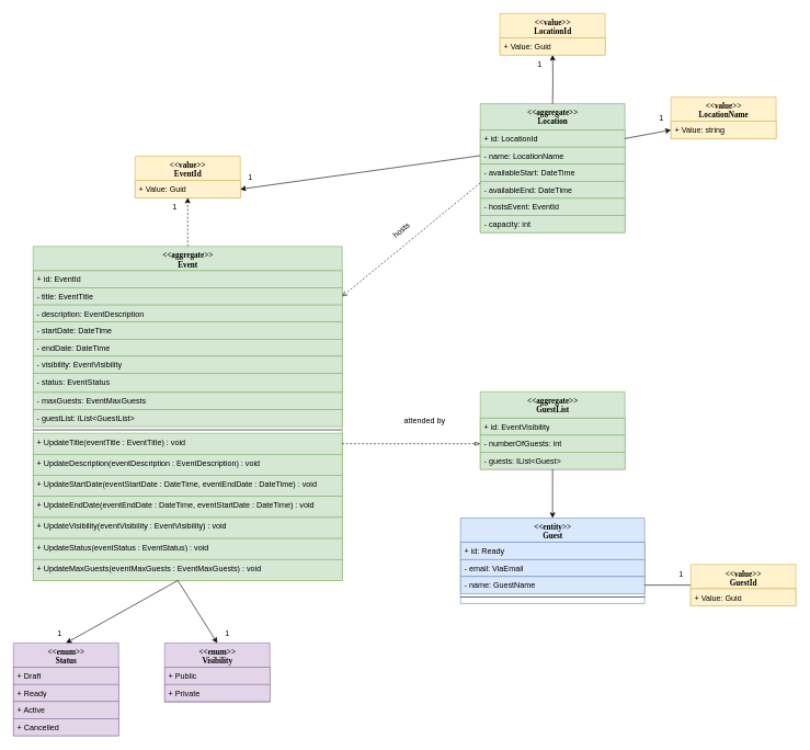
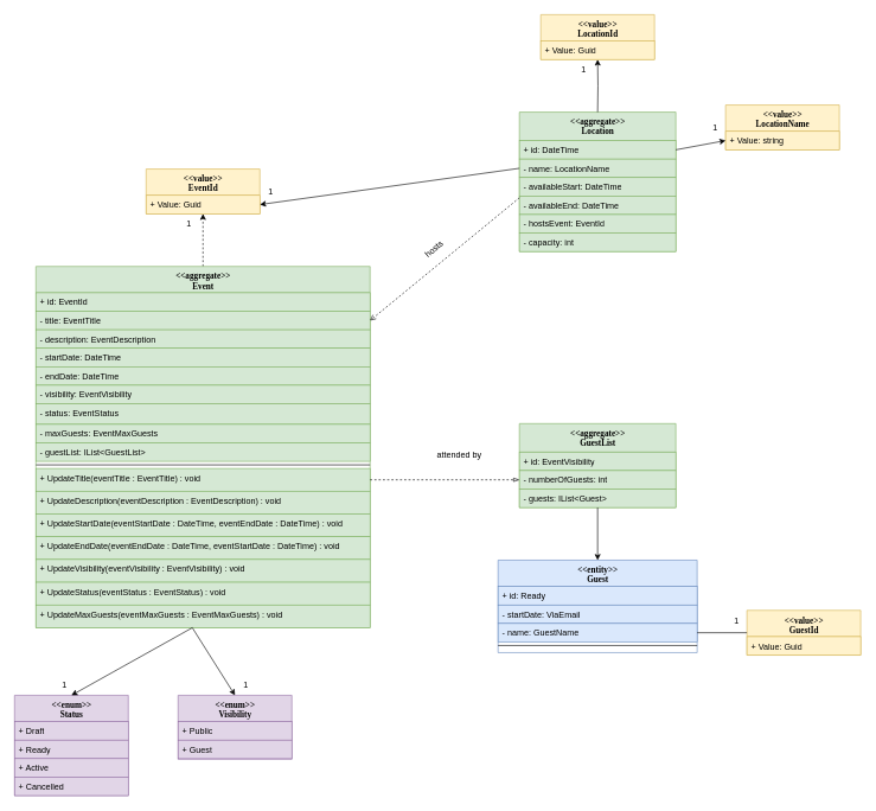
  <mxCell id="0" />
  <mxCell id="1" parent="0" />
  <mxCell id="2" style="edgeStyle=orthogonalEdgeStyle;rounded=0;orthogonalLoop=1;jettySize=auto;html=1;exitX=0.5;exitY=0;exitDx=0;exitDy=0;entryX=0.5;entryY=1;entryDx=0;entryDy=0;dashed=1;" edge="1" parent="1" source="3" target="25"><mxGeometry relative="1" as="geometry" /></mxCell>
  <mxCell id="3" value="&amp;lt;&amp;lt;aggregate&amp;gt;&amp;gt;&lt;div&gt;Event&lt;/div&gt;" style="swimlane;html=1;fontStyle=1;align=center;verticalAlign=top;childLayout=stackLayout;horizontal=1;startSize=37;horizontalStack=0;resizeParent=1;resizeLast=0;collapsible=1;marginBottom=0;swimlaneFillColor=#ffffff;rounded=0;shadow=0;comic=0;labelBackgroundColor=none;strokeWidth=1;fillColor=#d5e8d4;fontFamily=Verdana;fontSize=12;strokeColor=#82b366;" parent="1" vertex="1"><mxGeometry x="50" y="374" width="470" height="508" as="geometry" /></mxCell>
  <mxCell id="4" value="+ id: EventId" style="text;html=1;strokeColor=#82b366;fillColor=#d5e8d4;align=left;verticalAlign=top;spacingLeft=4;spacingRight=4;whiteSpace=wrap;overflow=hidden;rotatable=0;points=[[0,0.5],[1,0.5]];portConstraint=eastwest;" parent="3" vertex="1"><mxGeometry y="37" width="470" height="26" as="geometry" /></mxCell>
  <mxCell id="5" value="- title: EventTitle" style="text;html=1;strokeColor=#82b366;fillColor=#d5e8d4;align=left;verticalAlign=top;spacingLeft=4;spacingRight=4;whiteSpace=wrap;overflow=hidden;rotatable=0;points=[[0,0.5],[1,0.5]];portConstraint=eastwest;" parent="3" vertex="1"><mxGeometry y="63" width="470" height="26" as="geometry" /></mxCell>
  <mxCell id="6" value="- description: EventDescription" style="text;html=1;strokeColor=#82b366;fillColor=#d5e8d4;align=left;verticalAlign=top;spacingLeft=4;spacingRight=4;whiteSpace=wrap;overflow=hidden;rotatable=0;points=[[0,0.5],[1,0.5]];portConstraint=eastwest;" parent="3" vertex="1"><mxGeometry y="89" width="470" height="26" as="geometry" /></mxCell>
  <mxCell id="7" value="- startDate: DateTime" style="text;html=1;strokeColor=#82b366;fillColor=#d5e8d4;align=left;verticalAlign=top;spacingLeft=4;spacingRight=4;whiteSpace=wrap;overflow=hidden;rotatable=0;points=[[0,0.5],[1,0.5]];portConstraint=eastwest;" parent="3" vertex="1"><mxGeometry y="115" width="470" height="26" as="geometry" /></mxCell>
  <mxCell id="8" value="- endDate: DateTime" style="text;html=1;strokeColor=#82b366;fillColor=#d5e8d4;align=left;verticalAlign=top;spacingLeft=4;spacingRight=4;whiteSpace=wrap;overflow=hidden;rotatable=0;points=[[0,0.5],[1,0.5]];portConstraint=eastwest;" parent="3" vertex="1"><mxGeometry y="141" width="470" height="26" as="geometry" /></mxCell>
  <mxCell id="9" value="- visibility: EventVisibility" style="text;html=1;strokeColor=#82b366;fillColor=#d5e8d4;align=left;verticalAlign=top;spacingLeft=4;spacingRight=4;whiteSpace=wrap;overflow=hidden;rotatable=0;points=[[0,0.5],[1,0.5]];portConstraint=eastwest;" vertex="1" parent="3"><mxGeometry y="167" width="470" height="26" as="geometry" /></mxCell>
  <mxCell id="10" value="- status: EventStatus" style="text;html=1;strokeColor=#82b366;fillColor=#d5e8d4;align=left;verticalAlign=top;spacingLeft=4;spacingRight=4;whiteSpace=wrap;overflow=hidden;rotatable=0;points=[[0,0.5],[1,0.5]];portConstraint=eastwest;" vertex="1" parent="3"><mxGeometry y="193" width="470" height="29" as="geometry" /></mxCell>
  <mxCell id="11" value="- maxGuests: EventMaxGuests" style="text;html=1;strokeColor=#82b366;fillColor=#d5e8d4;align=left;verticalAlign=top;spacingLeft=4;spacingRight=4;whiteSpace=wrap;overflow=hidden;rotatable=0;points=[[0,0.5],[1,0.5]];portConstraint=eastwest;" parent="3" vertex="1"><mxGeometry y="222" width="470" height="26" as="geometry" /></mxCell>
  <mxCell id="12" value="- guestList: IList&amp;lt;GuestList&amp;gt;" style="text;html=1;strokeColor=#82b366;fillColor=#d5e8d4;align=left;verticalAlign=top;spacingLeft=4;spacingRight=4;whiteSpace=wrap;overflow=hidden;rotatable=0;points=[[0,0.5],[1,0.5]];portConstraint=eastwest;" vertex="1" parent="3"><mxGeometry y="248" width="470" height="26" as="geometry" /></mxCell>
  <mxCell id="13" value="" style="line;html=1;strokeWidth=1;fillColor=none;align=left;verticalAlign=middle;spacingTop=-1;spacingLeft=3;spacingRight=3;rotatable=0;labelPosition=right;points=[];portConstraint=eastwest;" parent="3" vertex="1"><mxGeometry y="274" width="470" height="10" as="geometry" /></mxCell>
  <mxCell id="14" value="+ UpdateTitle(eventTitle : EventTitle) : void" style="text;html=1;strokeColor=#82b366;fillColor=#d5e8d4;align=left;verticalAlign=top;spacingLeft=4;spacingRight=4;whiteSpace=wrap;overflow=hidden;rotatable=0;points=[[0,0.5],[1,0.5]];portConstraint=eastwest;" vertex="1" parent="3"><mxGeometry y="284" width="470" height="32" as="geometry" /></mxCell>
  <mxCell id="15" value="+ UpdateDescription(eventDescription : EventDescription) : void" style="text;html=1;strokeColor=#82b366;fillColor=#d5e8d4;align=left;verticalAlign=top;spacingLeft=4;spacingRight=4;whiteSpace=wrap;overflow=hidden;rotatable=0;points=[[0,0.5],[1,0.5]];portConstraint=eastwest;" vertex="1" parent="3"><mxGeometry y="316" width="470" height="32" as="geometry" /></mxCell>
  <mxCell id="16" value="+ UpdateStartDate(eventStartDate : DateTime, eventEndDate : DateTime) : void" style="text;html=1;strokeColor=#82b366;fillColor=#d5e8d4;align=left;verticalAlign=top;spacingLeft=4;spacingRight=4;whiteSpace=wrap;overflow=hidden;rotatable=0;points=[[0,0.5],[1,0.5]];portConstraint=eastwest;" vertex="1" parent="3"><mxGeometry y="348" width="470" height="32" as="geometry" /></mxCell>
  <mxCell id="17" value="+ UpdateEndDate(eventEndDate : DateTime, eventStartDate : DateTime) : void" style="text;html=1;strokeColor=#82b366;fillColor=#d5e8d4;align=left;verticalAlign=top;spacingLeft=4;spacingRight=4;whiteSpace=wrap;overflow=hidden;rotatable=0;points=[[0,0.5],[1,0.5]];portConstraint=eastwest;" vertex="1" parent="3"><mxGeometry y="380" width="470" height="32" as="geometry" /></mxCell>
  <mxCell id="18" value="+ UpdateVisibility(eventVisibility : EventVisibility) : void" style="text;html=1;strokeColor=#82b366;fillColor=#d5e8d4;align=left;verticalAlign=top;spacingLeft=4;spacingRight=4;whiteSpace=wrap;overflow=hidden;rotatable=0;points=[[0,0.5],[1,0.5]];portConstraint=eastwest;" vertex="1" parent="3"><mxGeometry y="412" width="470" height="32" as="geometry" /></mxCell>
  <mxCell id="19" value="+ UpdateStatus(eventStatus : EventStatus) : void" style="text;html=1;strokeColor=#82b366;fillColor=#d5e8d4;align=left;verticalAlign=top;spacingLeft=4;spacingRight=4;whiteSpace=wrap;overflow=hidden;rotatable=0;points=[[0,0.5],[1,0.5]];portConstraint=eastwest;" vertex="1" parent="3"><mxGeometry y="444" width="470" height="32" as="geometry" /></mxCell>
  <mxCell id="20" value="+ UpdateMaxGuests(eventMaxGuests : EventMaxGuests) : void" style="text;html=1;strokeColor=#82b366;fillColor=#d5e8d4;align=left;verticalAlign=top;spacingLeft=4;spacingRight=4;whiteSpace=wrap;overflow=hidden;rotatable=0;points=[[0,0.5],[1,0.5]];portConstraint=eastwest;" vertex="1" parent="3"><mxGeometry y="476" width="470" height="32" as="geometry" /></mxCell>
  <mxCell id="21" value="&amp;lt;&amp;lt;aggregate&amp;gt;&amp;gt;&lt;div&gt;GuestList&lt;/div&gt;" style="swimlane;html=1;fontStyle=1;align=center;verticalAlign=top;childLayout=stackLayout;horizontal=1;startSize=40;horizontalStack=0;resizeParent=1;resizeLast=0;collapsible=1;marginBottom=0;swimlaneFillColor=#ffffff;rounded=0;shadow=0;comic=0;labelBackgroundColor=none;strokeWidth=1;fillColor=#d5e8d4;fontFamily=Verdana;fontSize=12;strokeColor=#82b366;" parent="1" vertex="1"><mxGeometry x="730" y="595" width="220" height="118" as="geometry" /></mxCell>
  <mxCell id="22" value="+ id: EventVisibility" style="text;html=1;strokeColor=#82b366;fillColor=#d5e8d4;align=left;verticalAlign=top;spacingLeft=4;spacingRight=4;whiteSpace=wrap;overflow=hidden;rotatable=0;points=[[0,0.5],[1,0.5]];portConstraint=eastwest;" parent="21" vertex="1"><mxGeometry y="40" width="220" height="26" as="geometry" /></mxCell>
  <mxCell id="23" value="- numberOfGuests: int" style="text;html=1;strokeColor=#82b366;fillColor=#d5e8d4;align=left;verticalAlign=top;spacingLeft=4;spacingRight=4;whiteSpace=wrap;overflow=hidden;rotatable=0;points=[[0,0.5],[1,0.5]];portConstraint=eastwest;" parent="21" vertex="1"><mxGeometry y="66" width="220" height="26" as="geometry" /></mxCell>
  <mxCell id="24" value="- guests: IList&amp;lt;Guest&amp;gt;" style="text;html=1;strokeColor=#82b366;fillColor=#d5e8d4;align=left;verticalAlign=top;spacingLeft=4;spacingRight=4;whiteSpace=wrap;overflow=hidden;rotatable=0;points=[[0,0.5],[1,0.5]];portConstraint=eastwest;" parent="21" vertex="1"><mxGeometry y="92" width="220" height="26" as="geometry" /></mxCell>
  <mxCell id="25" value="&amp;lt;&amp;lt;value&amp;gt;&amp;gt;&lt;div&gt;EventId&lt;/div&gt;" style="swimlane;html=1;fontStyle=1;align=center;verticalAlign=top;childLayout=stackLayout;horizontal=1;startSize=37;horizontalStack=0;resizeParent=1;resizeLast=0;collapsible=1;marginBottom=0;swimlaneFillColor=#ffffff;rounded=0;shadow=0;comic=0;labelBackgroundColor=none;strokeWidth=1;fontFamily=Verdana;fontSize=12;fillColor=#fff2cc;strokeColor=#d6b656;" vertex="1" parent="1"><mxGeometry x="205" y="237" width="160" height="63" as="geometry" /></mxCell>
  <mxCell id="26" value="+ Value: Guid" style="text;html=1;strokeColor=#d6b656;fillColor=#fff2cc;align=left;verticalAlign=top;spacingLeft=4;spacingRight=4;whiteSpace=wrap;overflow=hidden;rotatable=0;points=[[0,0.5],[1,0.5]];portConstraint=eastwest;" vertex="1" parent="25"><mxGeometry y="37" width="160" height="26" as="geometry" /></mxCell>
  <mxCell id="27" value="1" style="text;html=1;align=center;verticalAlign=middle;resizable=0;points=[];autosize=1;strokeColor=none;fillColor=none;" vertex="1" parent="1"><mxGeometry x="250" y="300" width="30" height="30" as="geometry" /></mxCell>
  <mxCell id="28" value="&amp;lt;&amp;lt;entity&amp;gt;&amp;gt;&lt;div&gt;Guest&lt;/div&gt;" style="swimlane;html=1;fontStyle=1;align=center;verticalAlign=top;childLayout=stackLayout;horizontal=1;startSize=37;horizontalStack=0;resizeParent=1;resizeLast=0;collapsible=1;marginBottom=0;swimlaneFillColor=#ffffff;rounded=0;shadow=0;comic=0;labelBackgroundColor=none;strokeWidth=1;fillColor=#dae8fc;fontFamily=Verdana;fontSize=12;strokeColor=#6c8ebf;" vertex="1" parent="1"><mxGeometry x="700" y="787" width="280" height="130" as="geometry" /></mxCell>
  <mxCell id="29" value="+ id: Ready" style="text;html=1;strokeColor=#6c8ebf;fillColor=#dae8fc;align=left;verticalAlign=top;spacingLeft=4;spacingRight=4;whiteSpace=wrap;overflow=hidden;rotatable=0;points=[[0,0.5],[1,0.5]];portConstraint=eastwest;" vertex="1" parent="28"><mxGeometry y="37" width="280" height="26" as="geometry" /></mxCell>
- <mxCell id="30" value="- email: ViaEmail" style="text;html=1;strokeColor=#6c8ebf;fillColor=#dae8fc;align=left;verticalAlign=top;spacingLeft=4;spacingRight=4;whiteSpace=wrap;overflow=hidden;rotatable=0;points=[[0,0.5],[1,0.5]];portConstraint=eastwest;" vertex="1" parent="28"><mxGeometry y="63" width="280" height="26" as="geometry" /></mxCell>
+ <mxCell id="30" value="- startDate: ViaEmail" style="text;html=1;strokeColor=#6c8ebf;fillColor=#dae8fc;align=left;verticalAlign=top;spacingLeft=4;spacingRight=4;whiteSpace=wrap;overflow=hidden;rotatable=0;points=[[0,0.5],[1,0.5]];portConstraint=eastwest;" vertex="1" parent="28"><mxGeometry y="63" width="280" height="26" as="geometry" /></mxCell>
  <mxCell id="31" value="- name: GuestName" style="text;html=1;strokeColor=#6c8ebf;fillColor=#dae8fc;align=left;verticalAlign=top;spacingLeft=4;spacingRight=4;whiteSpace=wrap;overflow=hidden;rotatable=0;points=[[0,0.5],[1,0.5]];portConstraint=eastwest;" vertex="1" parent="28"><mxGeometry y="89" width="280" height="26" as="geometry" /></mxCell>
  <mxCell id="32" value="" style="line;html=1;strokeWidth=1;fillColor=none;align=left;verticalAlign=middle;spacingTop=-1;spacingLeft=3;spacingRight=3;rotatable=0;labelPosition=right;points=[];portConstraint=eastwest;" vertex="1" parent="28"><mxGeometry y="115" width="280" height="10" as="geometry" /></mxCell>
  <mxCell id="33" value="&amp;lt;&amp;lt;value&amp;gt;&amp;gt;&lt;div&gt;GuestId&lt;/div&gt;" style="swimlane;html=1;fontStyle=1;align=center;verticalAlign=top;childLayout=stackLayout;horizontal=1;startSize=37;horizontalStack=0;resizeParent=1;resizeLast=0;collapsible=1;marginBottom=0;swimlaneFillColor=#ffffff;rounded=0;shadow=0;comic=0;labelBackgroundColor=none;strokeWidth=1;fontFamily=Verdana;fontSize=12;fillColor=#fff2cc;strokeColor=#d6b656;" vertex="1" parent="1"><mxGeometry x="1050" y="857.5" width="160" height="63" as="geometry" /></mxCell>
  <mxCell id="34" value="+ Value: Guid" style="text;html=1;strokeColor=#d6b656;fillColor=#fff2cc;align=left;verticalAlign=top;spacingLeft=4;spacingRight=4;whiteSpace=wrap;overflow=hidden;rotatable=0;points=[[0,0.5],[1,0.5]];portConstraint=eastwest;" vertex="1" parent="33"><mxGeometry y="37" width="160" height="26" as="geometry" /></mxCell>
  <mxCell id="35" style="edgeStyle=orthogonalEdgeStyle;rounded=0;orthogonalLoop=1;jettySize=auto;html=1;entryX=0;entryY=0.5;entryDx=0;entryDy=0;endArrow=none;" edge="1" parent="1" source="31" target="33"><mxGeometry relative="1" as="geometry" /></mxCell>
  <mxCell id="36" value="1" style="text;html=1;align=center;verticalAlign=middle;resizable=0;points=[];autosize=1;strokeColor=none;fillColor=none;" vertex="1" parent="1"><mxGeometry x="1020" y="857.5" width="30" height="30" as="geometry" /></mxCell>
  <mxCell id="37" value="&amp;lt;&amp;lt;enum&amp;gt;&amp;gt;&lt;div&gt;Status&lt;/div&gt;" style="swimlane;html=1;fontStyle=1;align=center;verticalAlign=top;childLayout=stackLayout;horizontal=1;startSize=37;horizontalStack=0;resizeParent=1;resizeLast=0;collapsible=1;marginBottom=0;swimlaneFillColor=#ffffff;rounded=0;shadow=0;comic=0;labelBackgroundColor=none;strokeWidth=1;fontFamily=Verdana;fontSize=12;fillColor=#e1d5e7;strokeColor=#9673a6;" vertex="1" parent="1"><mxGeometry x="20" y="977" width="160" height="141" as="geometry" /></mxCell>
  <mxCell id="38" value="+ Draft" style="text;html=1;strokeColor=#9673a6;fillColor=#e1d5e7;align=left;verticalAlign=top;spacingLeft=4;spacingRight=4;whiteSpace=wrap;overflow=hidden;rotatable=0;points=[[0,0.5],[1,0.5]];portConstraint=eastwest;" vertex="1" parent="37"><mxGeometry y="37" width="160" height="26" as="geometry" /></mxCell>
  <mxCell id="39" value="+ Ready" style="text;html=1;strokeColor=#9673a6;fillColor=#e1d5e7;align=left;verticalAlign=top;spacingLeft=4;spacingRight=4;whiteSpace=wrap;overflow=hidden;rotatable=0;points=[[0,0.5],[1,0.5]];portConstraint=eastwest;" vertex="1" parent="37"><mxGeometry y="63" width="160" height="26" as="geometry" /></mxCell>
  <mxCell id="40" value="+ Active" style="text;html=1;strokeColor=#9673a6;fillColor=#e1d5e7;align=left;verticalAlign=top;spacingLeft=4;spacingRight=4;whiteSpace=wrap;overflow=hidden;rotatable=0;points=[[0,0.5],[1,0.5]];portConstraint=eastwest;" vertex="1" parent="37"><mxGeometry y="89" width="160" height="26" as="geometry" /></mxCell>
  <mxCell id="41" value="+ Cancelled" style="text;html=1;strokeColor=#9673a6;fillColor=#e1d5e7;align=left;verticalAlign=top;spacingLeft=4;spacingRight=4;whiteSpace=wrap;overflow=hidden;rotatable=0;points=[[0,0.5],[1,0.5]];portConstraint=eastwest;" vertex="1" parent="37"><mxGeometry y="115" width="160" height="26" as="geometry" /></mxCell>
  <mxCell id="42" value="&amp;lt;&amp;lt;enum&amp;gt;&amp;gt;&lt;div&gt;Visibility&lt;/div&gt;" style="swimlane;html=1;fontStyle=1;align=center;verticalAlign=top;childLayout=stackLayout;horizontal=1;startSize=37;horizontalStack=0;resizeParent=1;resizeLast=0;collapsible=1;marginBottom=0;swimlaneFillColor=#ffffff;rounded=0;shadow=0;comic=0;labelBackgroundColor=none;strokeWidth=1;fontFamily=Verdana;fontSize=12;fillColor=#e1d5e7;strokeColor=#9673a6;" vertex="1" parent="1"><mxGeometry x="250" y="977" width="160" height="90" as="geometry" /></mxCell>
  <mxCell id="43" value="+ Public" style="text;html=1;strokeColor=#9673a6;fillColor=#e1d5e7;align=left;verticalAlign=top;spacingLeft=4;spacingRight=4;whiteSpace=wrap;overflow=hidden;rotatable=0;points=[[0,0.5],[1,0.5]];portConstraint=eastwest;" vertex="1" parent="42"><mxGeometry y="37" width="160" height="26" as="geometry" /></mxCell>
- <mxCell id="44" value="+ Private" style="text;html=1;strokeColor=#9673a6;fillColor=#e1d5e7;align=left;verticalAlign=top;spacingLeft=4;spacingRight=4;whiteSpace=wrap;overflow=hidden;rotatable=0;points=[[0,0.5],[1,0.5]];portConstraint=eastwest;" vertex="1" parent="42"><mxGeometry y="63" width="160" height="26" as="geometry" /></mxCell>
+ <mxCell id="44" value="+ Guest" style="text;html=1;strokeColor=#9673a6;fillColor=#e1d5e7;align=left;verticalAlign=top;spacingLeft=4;spacingRight=4;whiteSpace=wrap;overflow=hidden;rotatable=0;points=[[0,0.5],[1,0.5]];portConstraint=eastwest;" vertex="1" parent="42"><mxGeometry y="63" width="160" height="26" as="geometry" /></mxCell>
  <mxCell id="45" value="" style="endArrow=classic;html=1;rounded=0;entryX=0.5;entryY=0;entryDx=0;entryDy=0;" edge="1" parent="1" target="37"><mxGeometry width="50" height="50" relative="1" as="geometry"><mxPoint x="270" y="882" as="sourcePoint" /><mxPoint x="220" y="942" as="targetPoint" /></mxGeometry></mxCell>
  <mxCell id="46" value="" style="endArrow=classic;html=1;rounded=0;entryX=0.5;entryY=0;entryDx=0;entryDy=0;" edge="1" parent="1" target="42"><mxGeometry width="50" height="50" relative="1" as="geometry"><mxPoint x="270" y="882" as="sourcePoint" /><mxPoint x="250" y="1042" as="targetPoint" /></mxGeometry></mxCell>
  <mxCell id="47" value="1" style="text;html=1;align=center;verticalAlign=middle;resizable=0;points=[];autosize=1;strokeColor=none;fillColor=none;" vertex="1" parent="1"><mxGeometry x="330" y="947" width="30" height="30" as="geometry" /></mxCell>
  <mxCell id="48" value="1" style="text;html=1;align=center;verticalAlign=middle;resizable=0;points=[];autosize=1;strokeColor=none;fillColor=none;" vertex="1" parent="1"><mxGeometry x="75" y="947" width="30" height="30" as="geometry" /></mxCell>
  <mxCell id="49" style="edgeStyle=orthogonalEdgeStyle;rounded=0;orthogonalLoop=1;jettySize=auto;html=1;entryX=0;entryY=0.5;entryDx=0;entryDy=0;dashed=1;endArrow=blockThin;endFill=0;" edge="1" parent="1" source="14" target="23"><mxGeometry relative="1" as="geometry" /></mxCell>
  <mxCell id="50" value="attended by" style="text;html=1;align=center;verticalAlign=middle;resizable=0;points=[];autosize=1;strokeColor=none;fillColor=none;" vertex="1" parent="1"><mxGeometry x="600" y="624" width="90" height="30" as="geometry" /></mxCell>
  <mxCell id="51" value="" style="endArrow=classic;html=1;rounded=0;entryX=0.5;entryY=0;entryDx=0;entryDy=0;" edge="1" parent="1" target="28"><mxGeometry width="50" height="50" relative="1" as="geometry"><mxPoint x="840" y="713" as="sourcePoint" /><mxPoint x="850" y="843" as="targetPoint" /></mxGeometry></mxCell>
  <mxCell id="52" value="&amp;lt;&amp;lt;aggregate&amp;gt;&amp;gt;&lt;div&gt;Location&lt;/div&gt;" style="swimlane;html=1;fontStyle=1;align=center;verticalAlign=top;childLayout=stackLayout;horizontal=1;startSize=40;horizontalStack=0;resizeParent=1;resizeLast=0;collapsible=1;marginBottom=0;swimlaneFillColor=#ffffff;rounded=0;shadow=0;comic=0;labelBackgroundColor=none;strokeWidth=1;fillColor=#d5e8d4;fontFamily=Verdana;fontSize=12;strokeColor=#82b366;" vertex="1" parent="1"><mxGeometry x="730" y="157" width="220" height="196" as="geometry" /></mxCell>
- <mxCell id="53" value="+ id: LocationId" style="text;html=1;strokeColor=#82b366;fillColor=#d5e8d4;align=left;verticalAlign=top;spacingLeft=4;spacingRight=4;whiteSpace=wrap;overflow=hidden;rotatable=0;points=[[0,0.5],[1,0.5]];portConstraint=eastwest;" vertex="1" parent="52"><mxGeometry y="40" width="220" height="26" as="geometry" /></mxCell>
+ <mxCell id="53" value="+ id: DateTime" style="text;html=1;strokeColor=#82b366;fillColor=#d5e8d4;align=left;verticalAlign=top;spacingLeft=4;spacingRight=4;whiteSpace=wrap;overflow=hidden;rotatable=0;points=[[0,0.5],[1,0.5]];portConstraint=eastwest;" vertex="1" parent="52"><mxGeometry y="40" width="220" height="26" as="geometry" /></mxCell>
  <mxCell id="54" value="- name: LocationName" style="text;html=1;strokeColor=#82b366;fillColor=#d5e8d4;align=left;verticalAlign=top;spacingLeft=4;spacingRight=4;whiteSpace=wrap;overflow=hidden;rotatable=0;points=[[0,0.5],[1,0.5]];portConstraint=eastwest;" vertex="1" parent="52"><mxGeometry y="66" width="220" height="26" as="geometry" /></mxCell>
  <mxCell id="55" value="- availableStart: DateTime" style="text;html=1;strokeColor=#82b366;fillColor=#d5e8d4;align=left;verticalAlign=top;spacingLeft=4;spacingRight=4;whiteSpace=wrap;overflow=hidden;rotatable=0;points=[[0,0.5],[1,0.5]];portConstraint=eastwest;" vertex="1" parent="52"><mxGeometry y="92" width="220" height="26" as="geometry" /></mxCell>
  <mxCell id="56" value="- availableEnd: DateTime" style="text;html=1;strokeColor=#82b366;fillColor=#d5e8d4;align=left;verticalAlign=top;spacingLeft=4;spacingRight=4;whiteSpace=wrap;overflow=hidden;rotatable=0;points=[[0,0.5],[1,0.5]];portConstraint=eastwest;" vertex="1" parent="52"><mxGeometry y="118" width="220" height="26" as="geometry" /></mxCell>
  <mxCell id="57" value="- hostsEvent: EventId" style="text;html=1;strokeColor=#82b366;fillColor=#d5e8d4;align=left;verticalAlign=top;spacingLeft=4;spacingRight=4;whiteSpace=wrap;overflow=hidden;rotatable=0;points=[[0,0.5],[1,0.5]];portConstraint=eastwest;" vertex="1" parent="52"><mxGeometry y="144" width="220" height="26" as="geometry" /></mxCell>
  <mxCell id="58" value="- capacity: int" style="text;html=1;strokeColor=#82b366;fillColor=#d5e8d4;align=left;verticalAlign=top;spacingLeft=4;spacingRight=4;whiteSpace=wrap;overflow=hidden;rotatable=0;points=[[0,0.5],[1,0.5]];portConstraint=eastwest;" vertex="1" parent="52"><mxGeometry y="170" width="220" height="26" as="geometry" /></mxCell>
  <mxCell id="59" value="" style="endArrow=open;html=1;rounded=0;entryX=1;entryY=0.5;entryDx=0;entryDy=0;dashed=1;endFill=0;" edge="1" parent="1" target="5"><mxGeometry width="50" height="50" relative="1" as="geometry"><mxPoint x="730" y="277.5" as="sourcePoint" /><mxPoint x="660" y="352.5" as="targetPoint" /></mxGeometry></mxCell>
  <mxCell id="60" value="hosts" style="text;html=1;align=center;verticalAlign=middle;resizable=0;points=[];autosize=1;strokeColor=none;fillColor=none;rotation=-40;" vertex="1" parent="1"><mxGeometry x="585" y="335" width="50" height="30" as="geometry" /></mxCell>
  <mxCell id="61" style="edgeStyle=orthogonalEdgeStyle;rounded=0;orthogonalLoop=1;jettySize=auto;html=1;exitX=0.5;exitY=0;exitDx=0;exitDy=0;entryX=0.5;entryY=1;entryDx=0;entryDy=0;" edge="1" parent="1" target="62"><mxGeometry relative="1" as="geometry"><mxPoint x="840" y="157" as="sourcePoint" /></mxGeometry></mxCell>
  <mxCell id="62" value="&amp;lt;&amp;lt;value&amp;gt;&amp;gt;&lt;div&gt;LocationId&lt;/div&gt;" style="swimlane;html=1;fontStyle=1;align=center;verticalAlign=top;childLayout=stackLayout;horizontal=1;startSize=37;horizontalStack=0;resizeParent=1;resizeLast=0;collapsible=1;marginBottom=0;swimlaneFillColor=#ffffff;rounded=0;shadow=0;comic=0;labelBackgroundColor=none;strokeWidth=1;fontFamily=Verdana;fontSize=12;fillColor=#fff2cc;strokeColor=#d6b656;" vertex="1" parent="1"><mxGeometry x="760" y="20" width="160" height="63" as="geometry" /></mxCell>
  <mxCell id="63" value="+ Value: Guid" style="text;html=1;strokeColor=#d6b656;fillColor=#fff2cc;align=left;verticalAlign=top;spacingLeft=4;spacingRight=4;whiteSpace=wrap;overflow=hidden;rotatable=0;points=[[0,0.5],[1,0.5]];portConstraint=eastwest;" vertex="1" parent="62"><mxGeometry y="37" width="160" height="26" as="geometry" /></mxCell>
  <mxCell id="64" value="1" style="text;html=1;align=center;verticalAlign=middle;resizable=0;points=[];autosize=1;strokeColor=none;fillColor=none;" vertex="1" parent="1"><mxGeometry x="805" y="83" width="30" height="30" as="geometry" /></mxCell>
  <mxCell id="65" value="" style="endArrow=classic;html=1;rounded=0;entryX=1;entryY=0.5;entryDx=0;entryDy=0;exitX=0;exitY=0.5;exitDx=0;exitDy=0;" edge="1" parent="1" source="54" target="26"><mxGeometry width="50" height="50" relative="1" as="geometry"><mxPoint x="590" y="337" as="sourcePoint" /><mxPoint x="640" y="287" as="targetPoint" /></mxGeometry></mxCell>
  <mxCell id="66" value="1" style="text;html=1;align=center;verticalAlign=middle;resizable=0;points=[];autosize=1;strokeColor=none;fillColor=none;" vertex="1" parent="1"><mxGeometry x="365" y="253.5" width="30" height="30" as="geometry" /></mxCell>
  <mxCell id="67" value="&amp;lt;&amp;lt;value&amp;gt;&amp;gt;&lt;div&gt;LocationName&lt;/div&gt;" style="swimlane;html=1;fontStyle=1;align=center;verticalAlign=top;childLayout=stackLayout;horizontal=1;startSize=37;horizontalStack=0;resizeParent=1;resizeLast=0;collapsible=1;marginBottom=0;swimlaneFillColor=#ffffff;rounded=0;shadow=0;comic=0;labelBackgroundColor=none;strokeWidth=1;fontFamily=Verdana;fontSize=12;fillColor=#fff2cc;strokeColor=#d6b656;" vertex="1" parent="1"><mxGeometry x="1020" y="147" width="160" height="63" as="geometry" /></mxCell>
  <mxCell id="68" value="+ Value: string" style="text;html=1;strokeColor=#d6b656;fillColor=#fff2cc;align=left;verticalAlign=top;spacingLeft=4;spacingRight=4;whiteSpace=wrap;overflow=hidden;rotatable=0;points=[[0,0.5],[1,0.5]];portConstraint=eastwest;" vertex="1" parent="67"><mxGeometry y="37" width="160" height="26" as="geometry" /></mxCell>
  <mxCell id="69" value="" style="endArrow=classic;html=1;rounded=0;entryX=0;entryY=0.5;entryDx=0;entryDy=0;" edge="1" parent="1" target="68"><mxGeometry width="50" height="50" relative="1" as="geometry"><mxPoint x="950" y="210" as="sourcePoint" /><mxPoint x="1000" y="160" as="targetPoint" /></mxGeometry></mxCell>
  <mxCell id="70" value="1" style="text;html=1;align=center;verticalAlign=middle;resizable=0;points=[];autosize=1;strokeColor=none;fillColor=none;" vertex="1" parent="1"><mxGeometry x="990" y="163.5" width="30" height="30" as="geometry" /></mxCell>
